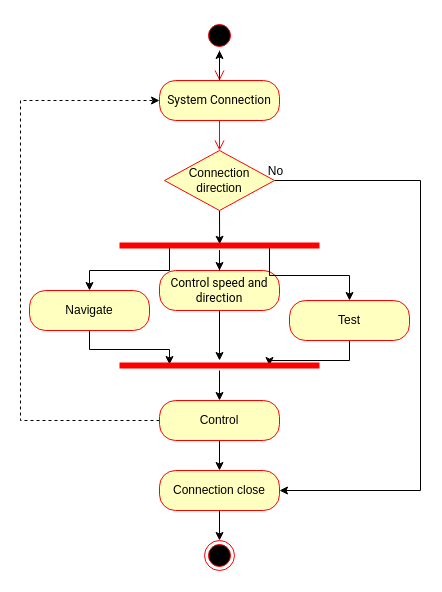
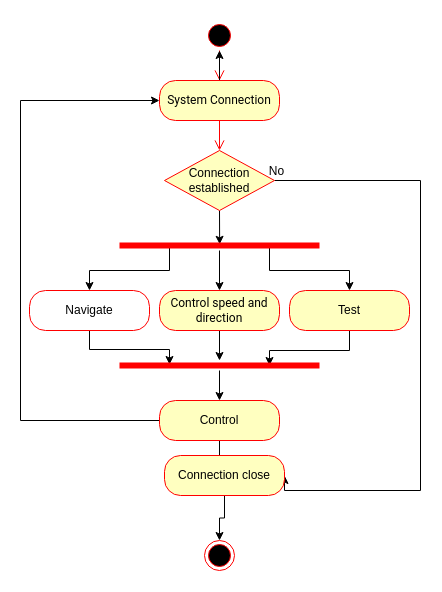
  <mxCell id="0" />
  <mxCell id="1" parent="0" />
  <mxCell id="2" value="" style="ellipse;html=1;shape=startState;fillColor=#000000;strokeColor=#ff0000;" vertex="1" parent="1"><mxGeometry x="204" y="20" width="30" height="30" as="geometry" /></mxCell>
  <mxCell id="3" value="" style="edgeStyle=orthogonalEdgeStyle;html=1;verticalAlign=bottom;endArrow=open;endSize=8;strokeColor=#ff0000;rounded=0;" edge="1" source="2" parent="1"><mxGeometry relative="1" as="geometry"><mxPoint x="219" y="80" as="targetPoint" /></mxGeometry></mxCell>
  <mxCell id="4" value="" style="edgeStyle=orthogonalEdgeStyle;rounded=0;jumpStyle=arc;jumpSize=16;orthogonalLoop=1;jettySize=auto;html=1;fontSize=12;" edge="1" parent="1" source="5" target="2"><mxGeometry relative="1" as="geometry" /></mxCell>
  <mxCell id="5" value="&lt;div style=&quot;text-align: start;&quot;&gt;&lt;font face=&quot;Roboto, sans-serif&quot;&gt;System&amp;nbsp;Connection&lt;/font&gt;&lt;/div&gt;" style="rounded=1;whiteSpace=wrap;html=1;arcSize=40;fontColor=#000000;fillColor=#ffffc0;strokeColor=#ff0000;" vertex="1" parent="1"><mxGeometry x="159" y="80" width="120" height="40" as="geometry" /></mxCell>
  <mxCell id="6" value="" style="edgeStyle=orthogonalEdgeStyle;html=1;verticalAlign=bottom;endArrow=open;endSize=8;strokeColor=#ff0000;rounded=0;entryX=0.5;entryY=0;entryDx=0;entryDy=0;" edge="1" source="5" parent="1" target="17"><mxGeometry relative="1" as="geometry"><mxPoint x="219" y="170" as="targetPoint" /></mxGeometry></mxCell>
  <mxCell id="7" style="edgeStyle=orthogonalEdgeStyle;rounded=0;jumpStyle=arc;jumpSize=16;orthogonalLoop=1;jettySize=auto;html=1;fontSize=12;" edge="1" parent="1" source="8"><mxGeometry relative="1" as="geometry"><mxPoint x="219" y="360" as="targetPoint" /><Array as="points"><mxPoint x="219" y="360" /><mxPoint x="219" y="360" /></Array></mxGeometry></mxCell>
- <mxCell id="8" value="&lt;b style=&quot;font-style: normal; font-variant-caps: normal; letter-spacing: normal; text-align: start; text-indent: 0px; text-transform: none; word-spacing: 0px; -webkit-text-stroke-width: 0px; text-decoration: none; caret-color: rgb(0, 0, 0); color: rgb(0, 0, 0); font-weight: normal;&quot; id=&quot;docs-internal-guid-89e4cc95-7fff-ac68-c569-ed6adc5e97f2&quot;&gt;&lt;p style=&quot;line-height: 1.38; margin-top: 0pt; margin-bottom: 0pt;&quot; dir=&quot;ltr&quot;&gt;&lt;/p&gt;&lt;/b&gt;&lt;font face=&quot;Roboto, sans-serif&quot;&gt;Control speed and direction&lt;/font&gt;" style="rounded=1;whiteSpace=wrap;html=1;arcSize=40;fontColor=#000000;fillColor=#ffffc0;strokeColor=#ff0000;" vertex="1" parent="1"><mxGeometry x="159" y="270" width="120" height="40" as="geometry" /></mxCell>
+ <mxCell id="8" value="&lt;b style=&quot;font-style: normal; font-variant-caps: normal; letter-spacing: normal; text-align: start; text-indent: 0px; text-transform: none; word-spacing: 0px; -webkit-text-stroke-width: 0px; text-decoration: none; caret-color: rgb(0, 0, 0); color: rgb(0, 0, 0); font-weight: normal;&quot; id=&quot;docs-internal-guid-89e4cc95-7fff-ac68-c569-ed6adc5e97f2&quot;&gt;&lt;p style=&quot;line-height: 1.38; margin-top: 0pt; margin-bottom: 0pt;&quot; dir=&quot;ltr&quot;&gt;&lt;/p&gt;&lt;/b&gt;&lt;font face=&quot;Roboto, sans-serif&quot;&gt;Control speed and direction&lt;/font&gt;" style="rounded=1;whiteSpace=wrap;html=1;arcSize=40;fontColor=#000000;fillColor=#ffffc0;strokeColor=#ff0000;" vertex="1" parent="1"><mxGeometry x="159" y="290" width="120" height="40" as="geometry" /></mxCell>
  <mxCell id="9" style="edgeStyle=orthogonalEdgeStyle;rounded=0;jumpStyle=arc;jumpSize=16;orthogonalLoop=1;jettySize=auto;html=1;entryX=0.25;entryY=0.5;entryDx=0;entryDy=0;entryPerimeter=0;fontSize=12;" edge="1" parent="1"><mxGeometry relative="1" as="geometry"><mxPoint x="89" y="329" as="sourcePoint" /><mxPoint x="169" y="364" as="targetPoint" /><Array as="points"><mxPoint x="89" y="349" /><mxPoint x="169" y="349" /></Array></mxGeometry></mxCell>
- <mxCell id="10" value="Navigate" style="rounded=1;whiteSpace=wrap;html=1;arcSize=40;fontColor=#000000;fillColor=#ffffc0;strokeColor=#ff0000;" vertex="1" parent="1"><mxGeometry x="29" y="290" width="120" height="40" as="geometry" /></mxCell>
+ <mxCell id="10" value="Navigate" style="rounded=1;whiteSpace=wrap;html=1;arcSize=40;fontColor=#000000;fillColor=#ffffff;strokeColor=#ff0000;" vertex="1" parent="1"><mxGeometry x="29" y="290" width="120" height="40" as="geometry" /></mxCell>
  <mxCell id="11" style="edgeStyle=orthogonalEdgeStyle;rounded=0;jumpStyle=arc;jumpSize=16;orthogonalLoop=1;jettySize=auto;html=1;entryX=0.75;entryY=0.5;entryDx=0;entryDy=0;entryPerimeter=0;fontSize=12;" edge="1" parent="1" source="12" target="28"><mxGeometry relative="1" as="geometry" /></mxCell>
- <mxCell id="12" value="Test" style="rounded=1;whiteSpace=wrap;html=1;arcSize=40;fontColor=#000000;fillColor=#ffffc0;strokeColor=#ff0000;" vertex="1" parent="1"><mxGeometry x="289" y="300" width="120" height="40" as="geometry" /></mxCell>
+ <mxCell id="12" value="Test" style="rounded=1;whiteSpace=wrap;html=1;arcSize=40;fontColor=#000000;fillColor=#ffffc0;strokeColor=#ff0000;" vertex="1" parent="1"><mxGeometry x="289" y="290" width="120" height="40" as="geometry" /></mxCell>
  <mxCell id="13" value="" style="ellipse;html=1;shape=endState;fillColor=#000000;strokeColor=#ff0000;" vertex="1" parent="1"><mxGeometry x="204" y="540" width="30" height="30" as="geometry" /></mxCell>
  <mxCell id="14" style="edgeStyle=orthogonalEdgeStyle;rounded=0;orthogonalLoop=1;jettySize=auto;html=1;fontSize=12;entryX=1;entryY=0.5;entryDx=0;entryDy=0;" edge="1" parent="1" source="17" target="22"><mxGeometry relative="1" as="geometry"><mxPoint x="470" y="580" as="targetPoint" /><Array as="points"><mxPoint x="420" y="180" /><mxPoint x="420" y="490" /></Array></mxGeometry></mxCell>
  <mxCell id="15" value="No" style="edgeLabel;html=1;align=center;verticalAlign=middle;resizable=0;points=[];fontSize=12;" vertex="1" connectable="0" parent="14"><mxGeometry x="-0.828" y="-1" relative="1" as="geometry"><mxPoint x="-51" y="-11" as="offset" /></mxGeometry></mxCell>
  <mxCell id="16" style="edgeStyle=orthogonalEdgeStyle;rounded=0;jumpStyle=arc;jumpSize=16;orthogonalLoop=1;jettySize=auto;html=1;entryX=0.501;entryY=0.379;entryDx=0;entryDy=0;entryPerimeter=0;fontSize=12;" edge="1" parent="1" source="17" target="26"><mxGeometry relative="1" as="geometry" /></mxCell>
- <mxCell id="17" value="Connection&lt;br&gt;direction" style="rhombus;whiteSpace=wrap;html=1;fillColor=#ffffc0;strokeColor=#ff0000;" vertex="1" parent="1"><mxGeometry x="164" y="150" width="110" height="60" as="geometry" /></mxCell>
+ <mxCell id="17" value="Connection&lt;br&gt;established" style="rhombus;whiteSpace=wrap;html=1;fillColor=#ffffc0;strokeColor=#ff0000;" vertex="1" parent="1"><mxGeometry x="164" y="150" width="110" height="60" as="geometry" /></mxCell>
  <mxCell id="18" style="edgeStyle=orthogonalEdgeStyle;rounded=0;jumpStyle=arc;jumpSize=16;orthogonalLoop=1;jettySize=auto;html=1;entryX=0.5;entryY=0;entryDx=0;entryDy=0;fontSize=12;" edge="1" parent="1" source="20" target="22"><mxGeometry relative="1" as="geometry" /></mxCell>
- <mxCell id="19" style="edgeStyle=orthogonalEdgeStyle;rounded=0;jumpStyle=arc;jumpSize=16;orthogonalLoop=1;jettySize=auto;html=1;fontSize=12;entryX=0;entryY=0.5;entryDx=0;entryDy=0;dashed=1;" edge="1" parent="1" source="20" target="5"><mxGeometry relative="1" as="geometry"><mxPoint x="20" y="140" as="targetPoint" /><Array as="points"><mxPoint x="20" y="420" /><mxPoint x="20" y="100" /></Array></mxGeometry></mxCell>
+ <mxCell id="19" style="edgeStyle=orthogonalEdgeStyle;rounded=0;jumpStyle=arc;jumpSize=16;orthogonalLoop=1;jettySize=auto;html=1;fontSize=12;entryX=0;entryY=0.5;entryDx=0;entryDy=0;" edge="1" parent="1" source="20" target="5"><mxGeometry relative="1" as="geometry"><mxPoint x="20" y="140" as="targetPoint" /><Array as="points"><mxPoint x="20" y="420" /><mxPoint x="20" y="100" /></Array></mxGeometry></mxCell>
  <mxCell id="20" value="Control" style="rounded=1;whiteSpace=wrap;html=1;arcSize=40;fontColor=#000000;fillColor=#ffffc0;strokeColor=#ff0000;fontSize=12;" vertex="1" parent="1"><mxGeometry x="159" y="400" width="120" height="40" as="geometry" /></mxCell>
  <mxCell id="21" style="edgeStyle=orthogonalEdgeStyle;rounded=0;orthogonalLoop=1;jettySize=auto;html=1;entryX=0.5;entryY=0;entryDx=0;entryDy=0;fontSize=12;" edge="1" parent="1" source="22" target="13"><mxGeometry relative="1" as="geometry" /></mxCell>
- <mxCell id="22" value="Connection close" style="rounded=1;whiteSpace=wrap;html=1;arcSize=40;fontColor=#000000;fillColor=#ffffc0;strokeColor=#ff0000;fontSize=12;" vertex="1" parent="1"><mxGeometry x="159" y="470" width="120" height="40" as="geometry" /></mxCell>
+ <mxCell id="22" value="Connection close" style="rounded=1;whiteSpace=wrap;html=1;arcSize=40;fontColor=#000000;fillColor=#ffffc0;strokeColor=#ff0000;fontSize=12;" vertex="1" parent="1"><mxGeometry x="164" y="455" width="120" height="40" as="geometry" /></mxCell>
  <mxCell id="23" style="edgeStyle=orthogonalEdgeStyle;rounded=0;jumpStyle=arc;jumpSize=16;orthogonalLoop=1;jettySize=auto;html=1;entryX=0.5;entryY=0;entryDx=0;entryDy=0;fontSize=12;" edge="1" parent="1" source="26" target="8"><mxGeometry relative="1" as="geometry" /></mxCell>
  <mxCell id="24" style="edgeStyle=orthogonalEdgeStyle;rounded=0;jumpStyle=arc;jumpSize=16;orthogonalLoop=1;jettySize=auto;html=1;entryX=0.5;entryY=0;entryDx=0;entryDy=0;fontSize=12;exitX=0.25;exitY=0.5;exitDx=0;exitDy=0;exitPerimeter=0;" edge="1" parent="1" source="26" target="10"><mxGeometry relative="1" as="geometry"><Array as="points"><mxPoint x="169" y="270" /><mxPoint x="89" y="270" /></Array></mxGeometry></mxCell>
  <mxCell id="25" style="edgeStyle=orthogonalEdgeStyle;rounded=0;jumpStyle=arc;jumpSize=16;orthogonalLoop=1;jettySize=auto;html=1;exitX=0.75;exitY=0.5;exitDx=0;exitDy=0;exitPerimeter=0;entryX=0.5;entryY=0;entryDx=0;entryDy=0;fontSize=12;" edge="1" parent="1" source="26" target="12"><mxGeometry relative="1" as="geometry" /></mxCell>
  <mxCell id="26" value="" style="shape=line;html=1;strokeWidth=6;strokeColor=#ff0000;fontSize=12;" vertex="1" parent="1"><mxGeometry x="119" y="240" width="200" height="10" as="geometry" /></mxCell>
  <mxCell id="27" style="edgeStyle=orthogonalEdgeStyle;rounded=0;jumpStyle=arc;jumpSize=16;orthogonalLoop=1;jettySize=auto;html=1;entryX=0.5;entryY=0;entryDx=0;entryDy=0;fontSize=12;" edge="1" parent="1" source="28" target="20"><mxGeometry relative="1" as="geometry" /></mxCell>
  <mxCell id="28" value="" style="shape=line;html=1;strokeWidth=6;strokeColor=#ff0000;fontSize=12;" vertex="1" parent="1"><mxGeometry x="119" y="360" width="200" height="10" as="geometry" /></mxCell>
